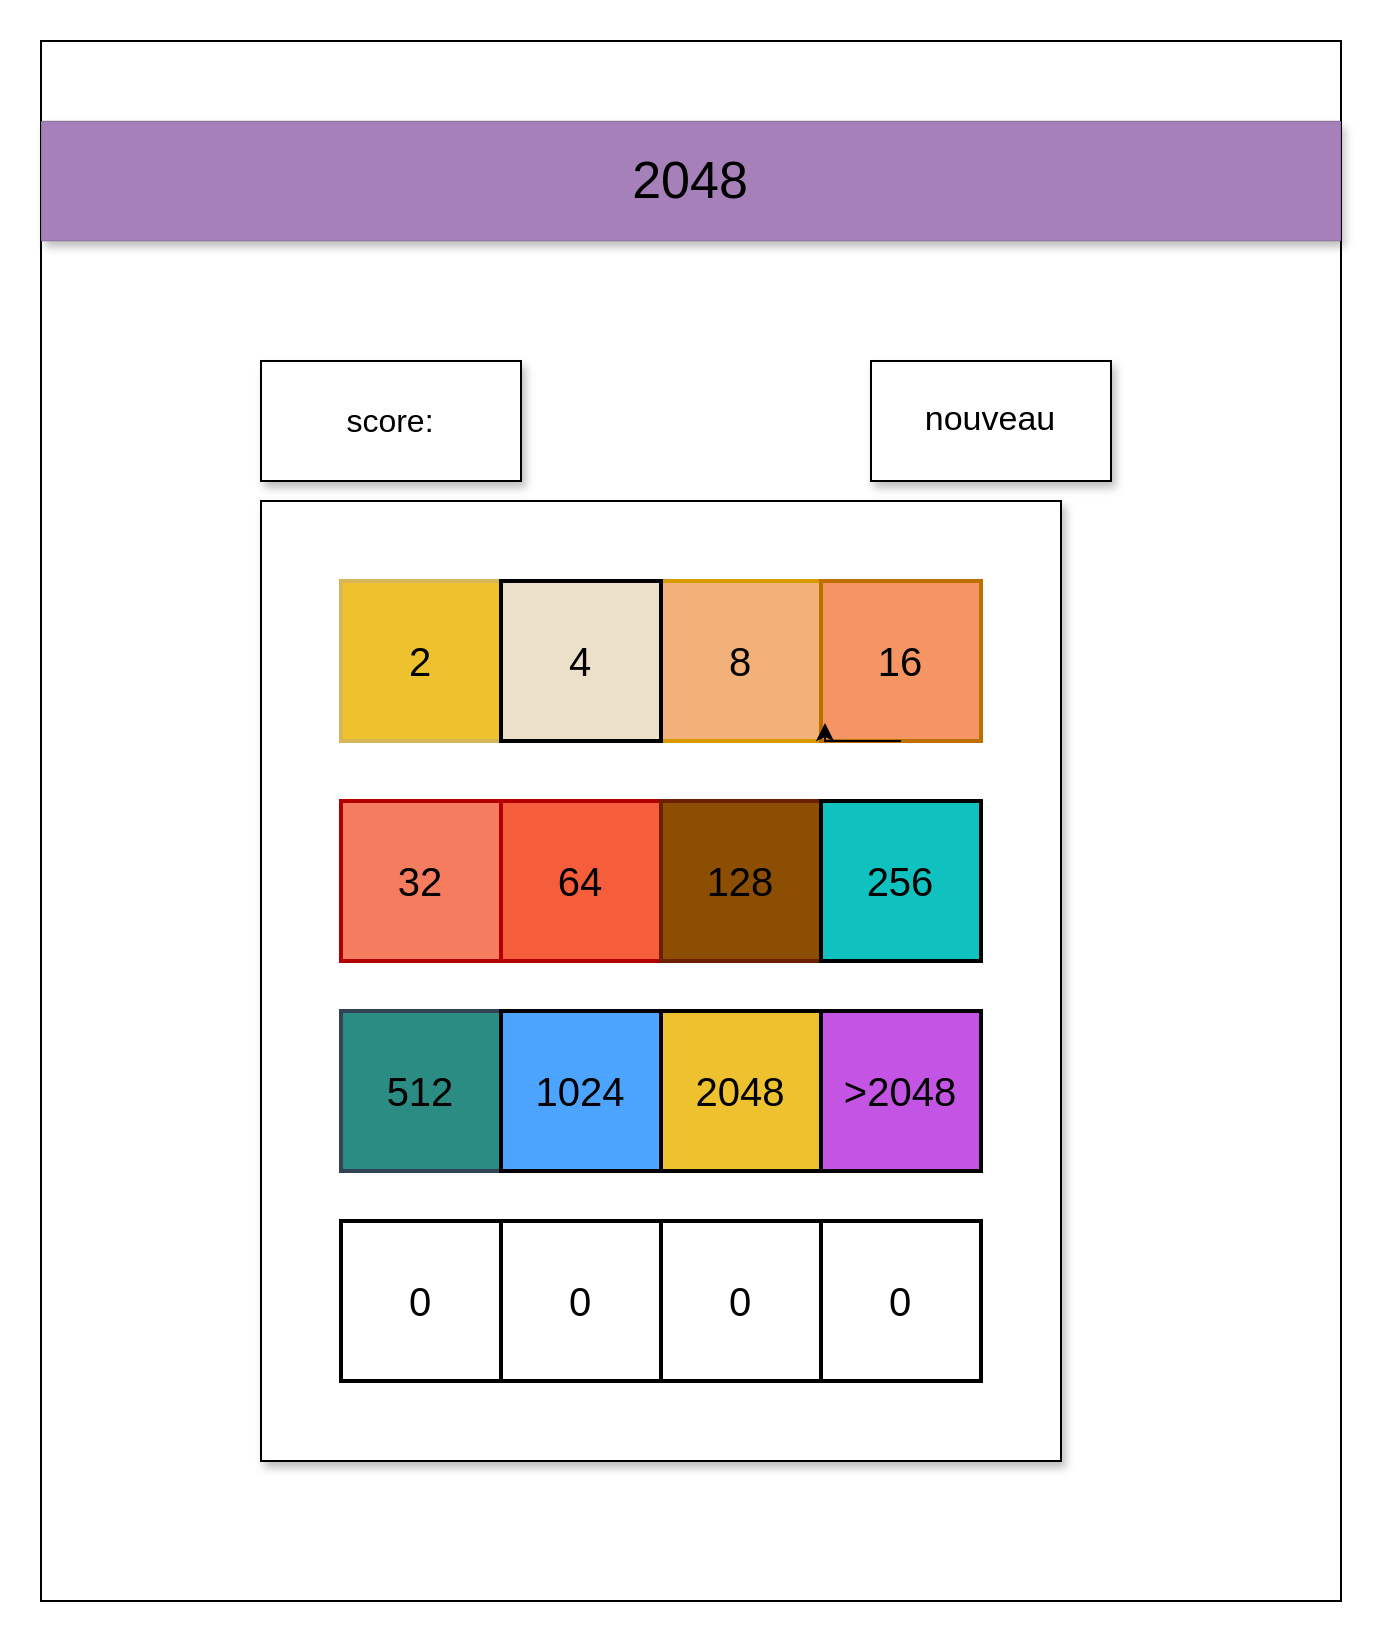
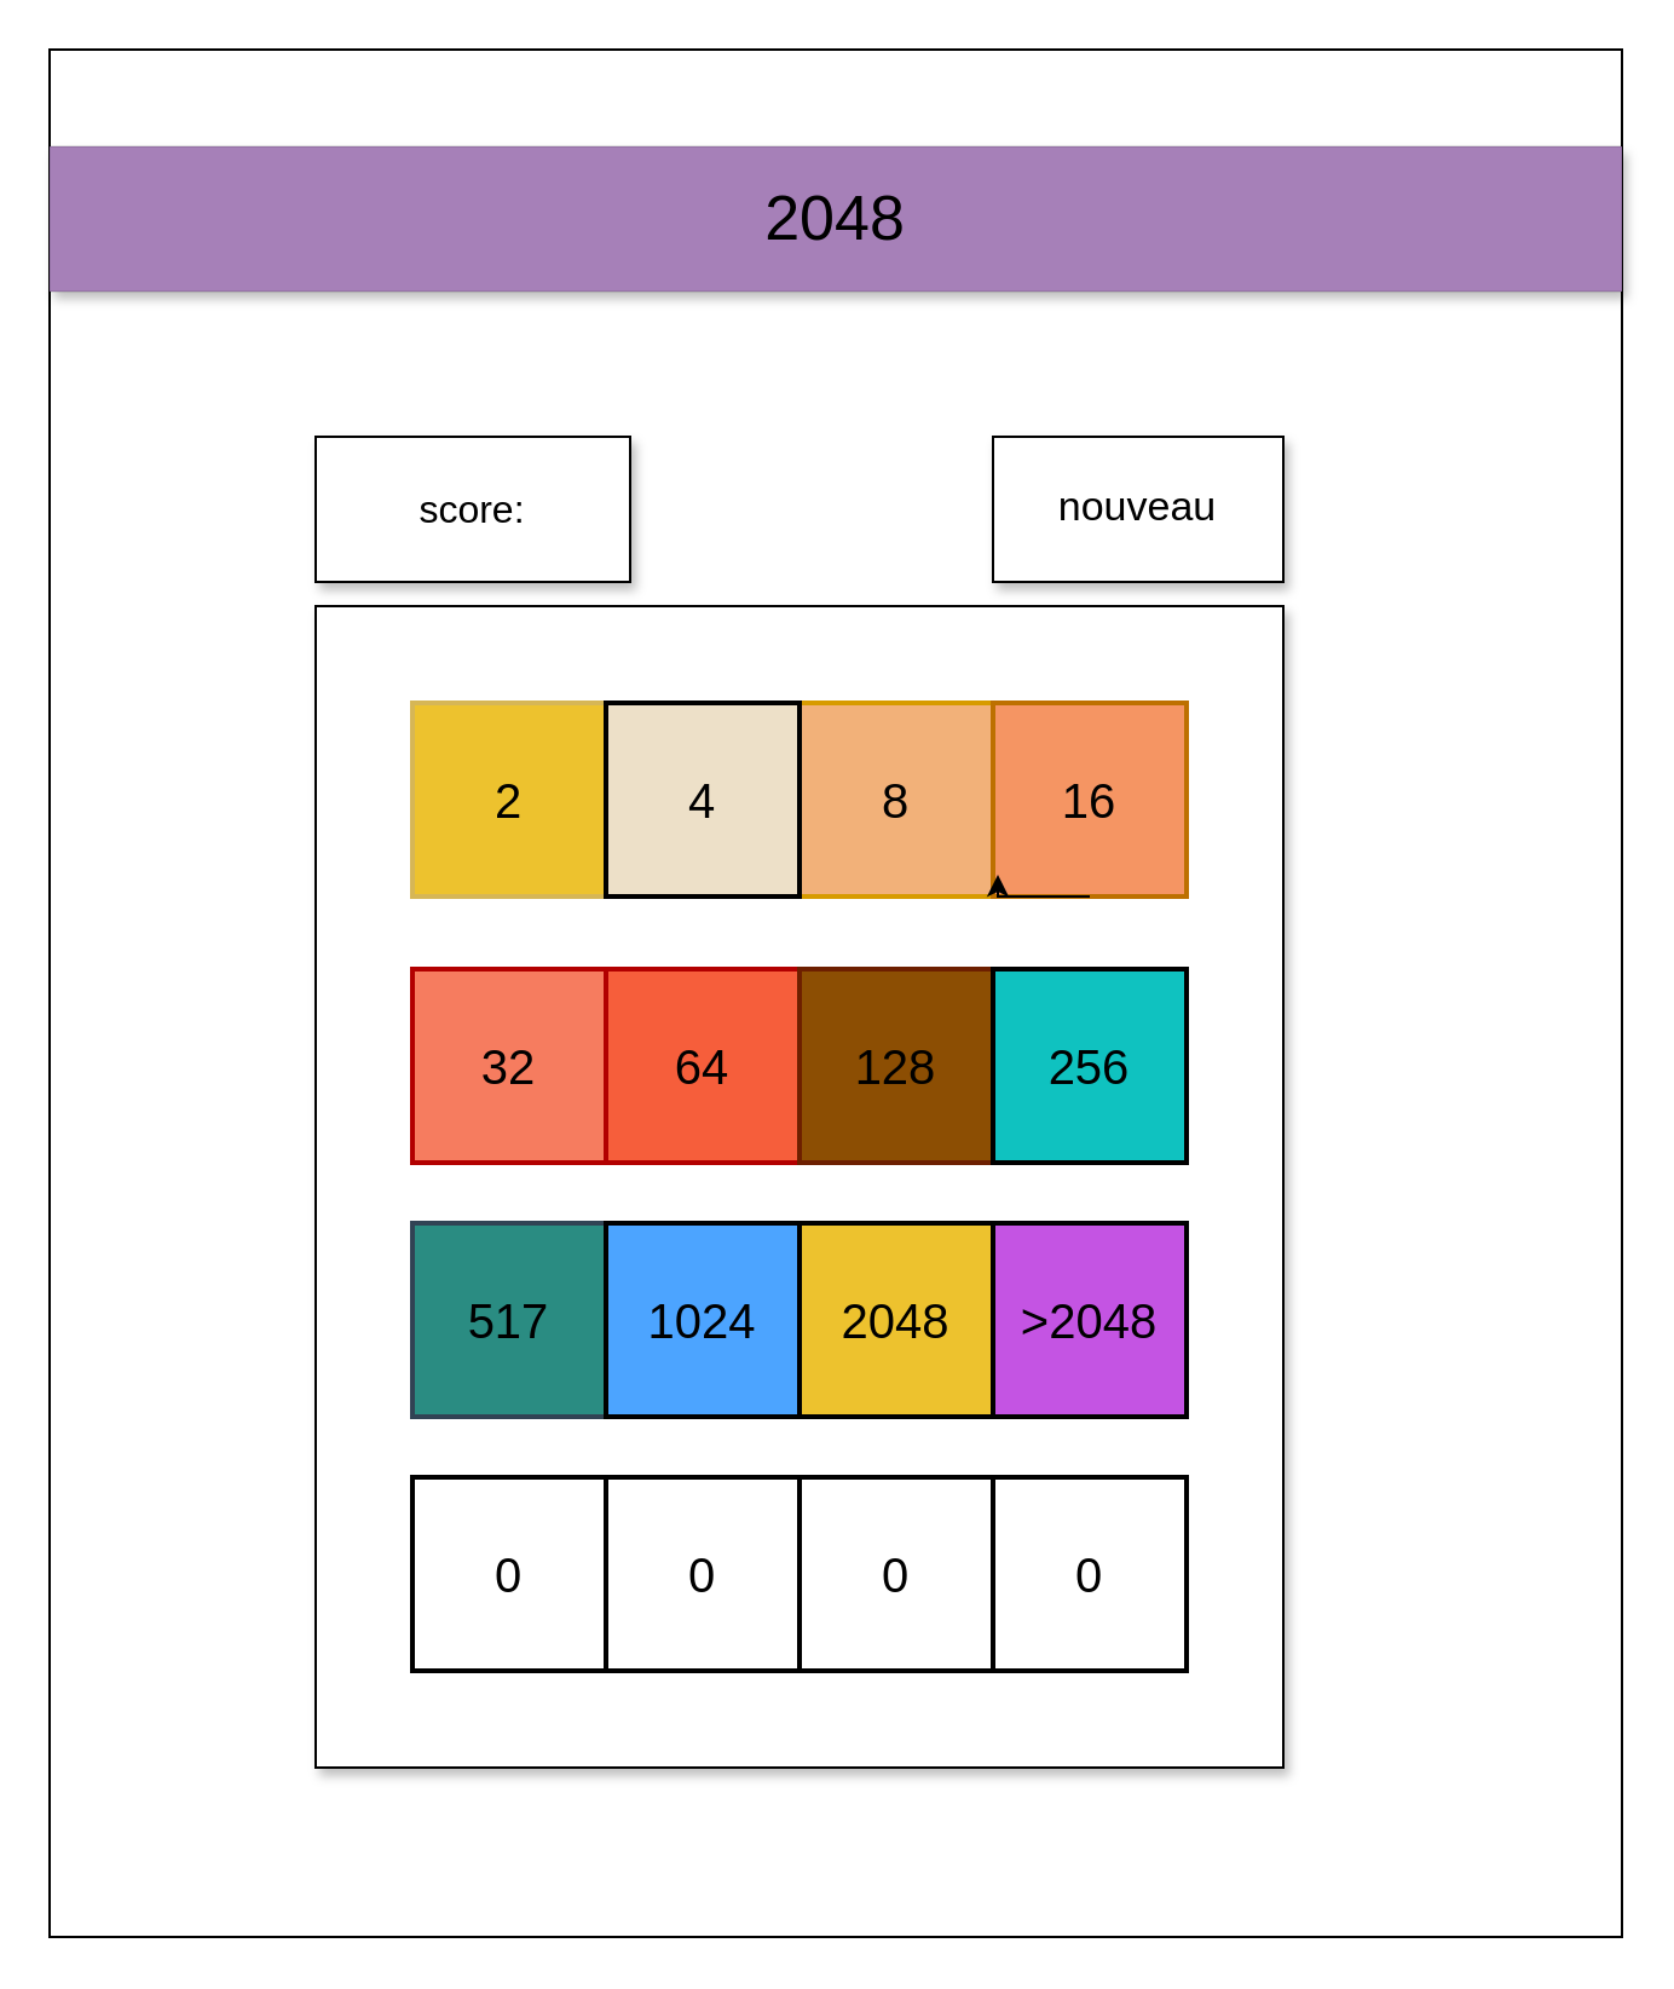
  <mxCell id="0" />
  <mxCell id="1" parent="0" />
  <mxCell id="2" value="" style="rounded=0;whiteSpace=wrap;html=1;" parent="1" vertex="1"><mxGeometry x="20" y="20" width="650" height="780" as="geometry" /></mxCell>
  <mxCell id="3" value="" style="rounded=0;whiteSpace=wrap;html=1;shadow=1;" parent="1" vertex="1"><mxGeometry x="130" y="250" width="400" height="480" as="geometry" /></mxCell>
  <mxCell id="4" value="&lt;font style=&quot;font-size: 20px;&quot;&gt;2&lt;/font&gt;" style="whiteSpace=wrap;html=1;aspect=fixed;strokeWidth=2;fillColor=#edc22e;strokeColor=#d6b656;" parent="1" vertex="1"><mxGeometry x="170" y="290" width="80" height="80" as="geometry" /></mxCell>
  <mxCell id="5" value="&lt;font style=&quot;font-size: 20px;&quot;&gt;8&lt;/font&gt;" style="whiteSpace=wrap;html=1;aspect=fixed;strokeWidth=2;fillColor=#F2B179;strokeColor=#d79b00;" parent="1" vertex="1"><mxGeometry x="330" y="290" width="80" height="80" as="geometry" /></mxCell>
  <mxCell id="6" value="&lt;font style=&quot;font-size: 20px;&quot;&gt;16&lt;/font&gt;" style="whiteSpace=wrap;html=1;aspect=fixed;strokeWidth=2;fillColor=#F59563;fontColor=#000000;strokeColor=#BD7000;" parent="1" vertex="1"><mxGeometry x="410" y="290" width="80" height="80" as="geometry" /></mxCell>
  <mxCell id="7" value="&lt;font color=&quot;#000000&quot; style=&quot;font-size: 20px;&quot;&gt;32&lt;/font&gt;" style="whiteSpace=wrap;html=1;aspect=fixed;strokeWidth=2;fillColor=#F67C5F;fontColor=#ffffff;strokeColor=#B20000;" parent="1" vertex="1"><mxGeometry x="170" y="400" width="80" height="80" as="geometry" /></mxCell>
  <mxCell id="8" value="&lt;font color=&quot;#000000&quot; style=&quot;font-size: 20px;&quot;&gt;64&lt;/font&gt;" style="whiteSpace=wrap;html=1;aspect=fixed;strokeWidth=2;fillColor=#F65E3B;fontColor=#ffffff;strokeColor=#B20000;" parent="1" vertex="1"><mxGeometry x="250" y="400" width="80" height="80" as="geometry" /></mxCell>
  <mxCell id="9" value="&lt;font color=&quot;#000000&quot; style=&quot;font-size: 20px;&quot;&gt;128&lt;/font&gt;" style="whiteSpace=wrap;html=1;aspect=fixed;strokeWidth=2;fillColor=#8C4E03;fontColor=#ffffff;strokeColor=#6D1F00;" parent="1" vertex="1"><mxGeometry x="330" y="400" width="80" height="80" as="geometry" /></mxCell>
  <mxCell id="10" value="&lt;font style=&quot;font-size: 20px;&quot;&gt;256&lt;/font&gt;" style="whiteSpace=wrap;html=1;aspect=fixed;strokeWidth=2;fillColor=#0FC2C0;" parent="1" vertex="1"><mxGeometry x="410" y="400" width="80" height="80" as="geometry" /></mxCell>
- <mxCell id="11" value="&lt;font color=&quot;#000000&quot; style=&quot;font-size: 20px;&quot;&gt;512&lt;/font&gt;" style="whiteSpace=wrap;html=1;aspect=fixed;strokeWidth=2;strokeColor=#314354;fillColor=#2A8C82;fontColor=#ffffff;" parent="1" vertex="1"><mxGeometry x="170" y="505" width="80" height="80" as="geometry" /></mxCell>
+ <mxCell id="11" value="&lt;font color=&quot;#000000&quot; style=&quot;font-size: 20px;&quot;&gt;517&lt;/font&gt;" style="whiteSpace=wrap;html=1;aspect=fixed;strokeWidth=2;strokeColor=#314354;fillColor=#2A8C82;fontColor=#ffffff;" parent="1" vertex="1"><mxGeometry x="170" y="505" width="80" height="80" as="geometry" /></mxCell>
  <mxCell id="12" value="&lt;font style=&quot;font-size: 20px;&quot;&gt;1024&lt;/font&gt;" style="whiteSpace=wrap;html=1;aspect=fixed;strokeWidth=2;fillColor=#4CA4FF;" parent="1" vertex="1"><mxGeometry x="250" y="505" width="80" height="80" as="geometry" /></mxCell>
  <mxCell id="13" value="&lt;font style=&quot;font-size: 20px;&quot;&gt;2048&lt;/font&gt;" style="whiteSpace=wrap;html=1;aspect=fixed;strokeWidth=2;fillColor=#EDC22E;" parent="1" vertex="1"><mxGeometry x="330" y="505" width="80" height="80" as="geometry" /></mxCell>
  <mxCell id="14" value="&lt;font style=&quot;font-size: 20px;&quot;&gt;&amp;gt;2048&lt;/font&gt;" style="whiteSpace=wrap;html=1;aspect=fixed;strokeWidth=2;fillColor=#c454e3;" parent="1" vertex="1"><mxGeometry x="410" y="505" width="80" height="80" as="geometry" /></mxCell>
  <mxCell id="15" value="&lt;font style=&quot;font-size: 20px;&quot;&gt;4&lt;/font&gt;" style="whiteSpace=wrap;html=1;aspect=fixed;strokeWidth=2;fillColor=#EDE0C8;" parent="1" vertex="1"><mxGeometry x="250" y="290" width="80" height="80" as="geometry" /></mxCell>
  <mxCell id="16" value="&lt;font style=&quot;font-size: 20px;&quot;&gt;0&lt;/font&gt;" style="whiteSpace=wrap;html=1;aspect=fixed;strokeWidth=2;" parent="1" vertex="1"><mxGeometry x="170" y="610" width="80" height="80" as="geometry" /></mxCell>
  <mxCell id="17" value="&lt;font style=&quot;font-size: 20px;&quot;&gt;0&lt;/font&gt;" style="whiteSpace=wrap;html=1;aspect=fixed;strokeWidth=2;" parent="1" vertex="1"><mxGeometry x="250" y="610" width="80" height="80" as="geometry" /></mxCell>
  <mxCell id="18" value="&lt;font style=&quot;font-size: 20px;&quot;&gt;0&lt;/font&gt;" style="whiteSpace=wrap;html=1;aspect=fixed;strokeWidth=2;" parent="1" vertex="1"><mxGeometry x="330" y="610" width="80" height="80" as="geometry" /></mxCell>
  <mxCell id="19" value="&lt;font style=&quot;font-size: 20px;&quot;&gt;0&lt;/font&gt;" style="whiteSpace=wrap;html=1;aspect=fixed;strokeWidth=2;" parent="1" vertex="1"><mxGeometry x="410" y="610" width="80" height="80" as="geometry" /></mxCell>
- <mxCell id="20" value="&lt;font style=&quot;font-size: 17px;&quot;&gt;nouveau&lt;/font&gt;" style="rounded=0;whiteSpace=wrap;html=1;shadow=1;" parent="1" vertex="1"><mxGeometry x="435" y="180" width="120" height="60" as="geometry" /></mxCell>
+ <mxCell id="20" value="&lt;font style=&quot;font-size: 17px;&quot;&gt;nouveau&lt;/font&gt;" style="rounded=0;whiteSpace=wrap;html=1;shadow=1;" parent="1" vertex="1"><mxGeometry x="410" y="180" width="120" height="60" as="geometry" /></mxCell>
  <mxCell id="21" value="&lt;font style=&quot;font-size: 16px;&quot;&gt;score:&lt;/font&gt;" style="rounded=0;whiteSpace=wrap;html=1;shadow=1;" parent="1" vertex="1"><mxGeometry x="130" y="180" width="130" height="60" as="geometry" /></mxCell>
  <mxCell id="22" value="&lt;font style=&quot;font-size: 26px;&quot;&gt;2048&lt;/font&gt;" style="rounded=0;whiteSpace=wrap;html=1;glass=0;shadow=1;gradientColor=none;fillStyle=solid;fillColor=#A680B8;dashed=1;dashPattern=1 4;strokeWidth=0;gradientDirection=radial;" parent="1" vertex="1"><mxGeometry x="20" y="60" width="650" height="60" as="geometry" /></mxCell>
  <mxCell id="23" style="edgeStyle=orthogonalEdgeStyle;rounded=0;orthogonalLoop=1;jettySize=auto;html=1;exitX=0.5;exitY=1;exitDx=0;exitDy=0;entryX=0.025;entryY=0.888;entryDx=0;entryDy=0;entryPerimeter=0;" edge="1" parent="1" source="6" target="6"><mxGeometry relative="1" as="geometry" /></mxCell>
